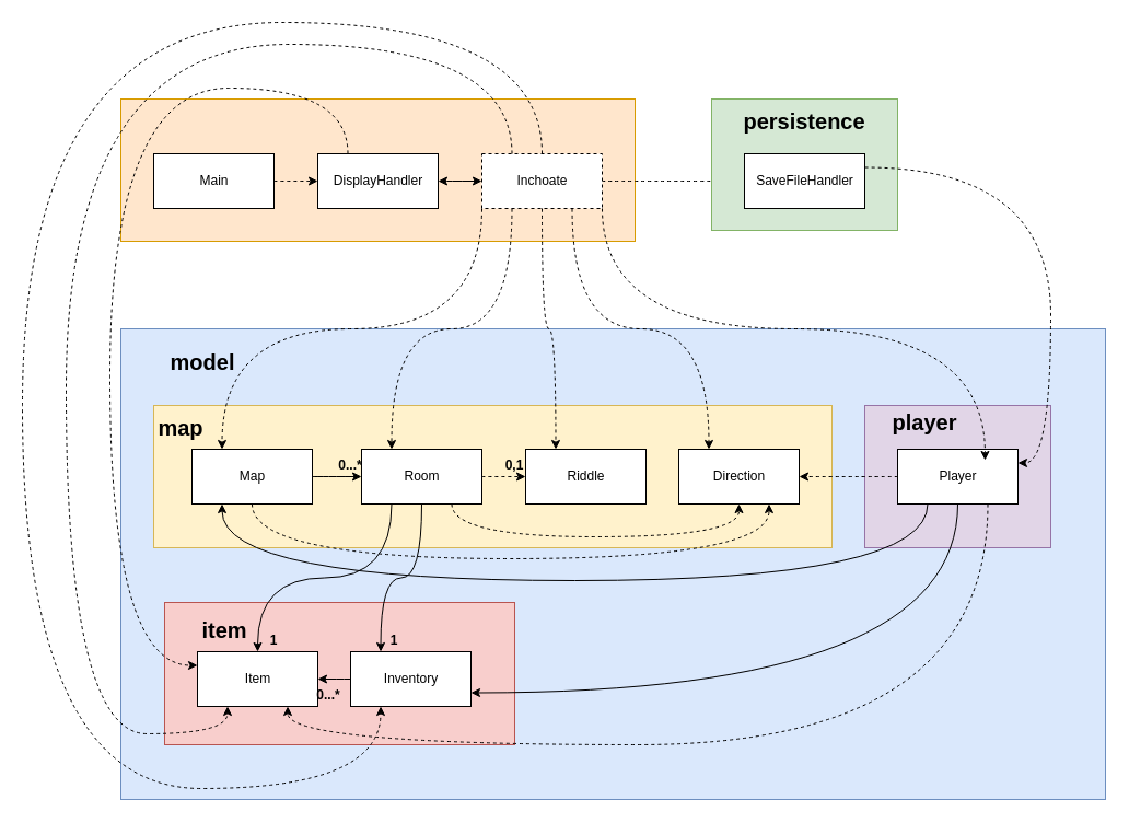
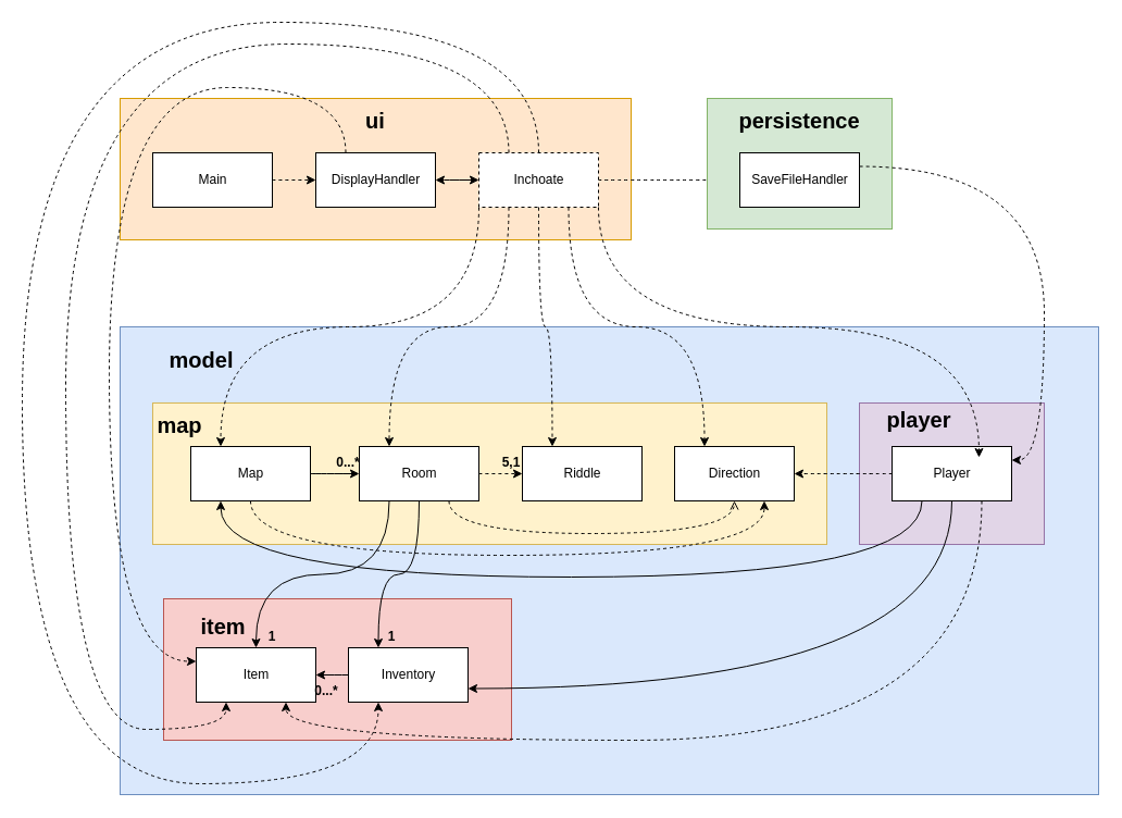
  <mxCell id="0" />
  <mxCell id="1" parent="0" />
  <mxCell id="2" value="" style="rounded=0;whiteSpace=wrap;html=1;fillColor=#ffe6cc;strokeColor=#d79b00;" vertex="1" parent="1"><mxGeometry x="110" y="90" width="470" height="130" as="geometry" /></mxCell>
  <mxCell id="3" style="edgeStyle=orthogonalEdgeStyle;curved=1;orthogonalLoop=1;jettySize=auto;html=1;exitX=1;exitY=0.5;exitDx=0;exitDy=0;entryX=0;entryY=0.5;entryDx=0;entryDy=0;startArrow=classic;startFill=1;strokeColor=#000000;fontSize=12;fontColor=#000000;" edge="1" parent="1" source="4" target="6"><mxGeometry relative="1" as="geometry" /></mxCell>
  <mxCell id="4" value="&lt;div&gt;DisplayHandler&lt;/div&gt;" style="html=1;" vertex="1" parent="1"><mxGeometry x="290" y="140" width="110" height="50" as="geometry" /></mxCell>
  <mxCell id="5" style="edgeStyle=orthogonalEdgeStyle;curved=1;orthogonalLoop=1;jettySize=auto;html=1;exitX=1;exitY=0.5;exitDx=0;exitDy=0;entryX=0;entryY=0.5;entryDx=0;entryDy=0;dashed=1;startArrow=none;startFill=0;strokeColor=#000000;fontSize=12;fontColor=#000000;" edge="1" parent="1" source="6" target="14"><mxGeometry relative="1" as="geometry" /></mxCell>
  <mxCell id="6" value="Inchoate" style="html=1;dashed=1;" vertex="1" parent="1"><mxGeometry x="440" y="140" width="110" height="50" as="geometry" /></mxCell>
  <mxCell id="7" style="edgeStyle=orthogonalEdgeStyle;curved=1;orthogonalLoop=1;jettySize=auto;html=1;exitX=1;exitY=0.5;exitDx=0;exitDy=0;dashed=1;startArrow=none;startFill=0;strokeColor=#000000;fontSize=12;fontColor=#000000;" edge="1" parent="1" source="8" target="4"><mxGeometry relative="1" as="geometry" /></mxCell>
  <mxCell id="8" value="Main" style="html=1;" vertex="1" parent="1"><mxGeometry x="140" y="140" width="110" height="50" as="geometry" /></mxCell>
+ <mxCell id="9" value="ui" style="text;html=1;align=center;verticalAlign=middle;whiteSpace=wrap;rounded=0;fontStyle=1;fontSize=20;" vertex="1" parent="1"><mxGeometry x="325" y="100" width="40" height="20" as="geometry" /></mxCell>
  <mxCell id="10" value="" style="rounded=0;whiteSpace=wrap;html=1;fontSize=1;fillColor=#dae8fc;strokeColor=#6c8ebf;" vertex="1" parent="1"><mxGeometry x="110" y="300" width="900" height="430" as="geometry" /></mxCell>
  <mxCell id="11" value="&lt;div&gt;model&lt;/div&gt;" style="text;html=1;strokeColor=none;fillColor=none;align=center;verticalAlign=middle;whiteSpace=wrap;rounded=0;fontSize=20;fontColor=#000000;fontStyle=1" vertex="1" parent="1"><mxGeometry x="165" y="320" width="40" height="20" as="geometry" /></mxCell>
  <mxCell id="12" value="" style="rounded=0;whiteSpace=wrap;html=1;fontSize=12;fillColor=#d5e8d4;strokeColor=#82b366;" vertex="1" parent="1"><mxGeometry x="650" y="90" width="170" height="120" as="geometry" /></mxCell>
  <mxCell id="13" value="&lt;div&gt;persistence&lt;/div&gt;" style="text;html=1;strokeColor=none;fillColor=none;align=center;verticalAlign=middle;whiteSpace=wrap;rounded=0;fontSize=20;fontColor=#000000;fontStyle=1" vertex="1" parent="1"><mxGeometry x="715" y="100" width="40" height="20" as="geometry" /></mxCell>
  <mxCell id="14" value="SaveFileHandler" style="html=1;fontSize=12;fontColor=#000000;" vertex="1" parent="1"><mxGeometry x="680" y="140" width="110" height="50" as="geometry" /></mxCell>
  <mxCell id="15" value="" style="rounded=0;whiteSpace=wrap;html=1;fontSize=12;fillColor=#f8cecc;strokeColor=#b85450;" vertex="1" parent="1"><mxGeometry x="150" y="550" width="320" height="130" as="geometry" /></mxCell>
  <mxCell id="16" value="" style="rounded=0;whiteSpace=wrap;html=1;fontSize=12;fillColor=#e1d5e7;strokeColor=#9673a6;" vertex="1" parent="1"><mxGeometry x="790" y="370" width="170" height="130" as="geometry" /></mxCell>
  <mxCell id="17" value="" style="rounded=0;whiteSpace=wrap;html=1;fontSize=12;fillColor=#fff2cc;strokeColor=#d6b656;" vertex="1" parent="1"><mxGeometry x="140" y="370" width="620" height="130" as="geometry" /></mxCell>
  <mxCell id="18" value="player" style="text;html=1;strokeColor=none;fillColor=none;align=center;verticalAlign=middle;whiteSpace=wrap;rounded=0;fontSize=20;fontColor=#000000;fontStyle=1" vertex="1" parent="1"><mxGeometry x="825" y="375" width="40" height="20" as="geometry" /></mxCell>
  <mxCell id="19" style="edgeStyle=orthogonalEdgeStyle;curved=1;orthogonalLoop=1;jettySize=auto;html=1;exitX=0.75;exitY=1;exitDx=0;exitDy=0;entryX=0.75;entryY=1;entryDx=0;entryDy=0;startArrow=none;startFill=0;strokeColor=#000000;fontSize=12;fontColor=#000000;dashed=1;" edge="1" parent="1" source="23" target="25"><mxGeometry relative="1" as="geometry"><Array as="points"><mxPoint x="903" y="680" /><mxPoint x="263" y="680" /></Array></mxGeometry></mxCell>
  <mxCell id="20" style="edgeStyle=orthogonalEdgeStyle;curved=1;orthogonalLoop=1;jettySize=auto;html=1;exitX=0.5;exitY=1;exitDx=0;exitDy=0;entryX=1;entryY=0.75;entryDx=0;entryDy=0;startArrow=none;startFill=0;strokeColor=#000000;fontSize=12;fontColor=#000000;" edge="1" parent="1" source="23" target="27"><mxGeometry relative="1" as="geometry" /></mxCell>
  <mxCell id="21" style="edgeStyle=orthogonalEdgeStyle;curved=1;orthogonalLoop=1;jettySize=auto;html=1;exitX=0;exitY=0.5;exitDx=0;exitDy=0;entryX=1;entryY=0.5;entryDx=0;entryDy=0;startArrow=none;startFill=0;strokeColor=#000000;fontSize=12;fontColor=#000000;dashed=1;" edge="1" parent="1" source="23" target="33"><mxGeometry relative="1" as="geometry" /></mxCell>
  <mxCell id="22" style="edgeStyle=orthogonalEdgeStyle;curved=1;orthogonalLoop=1;jettySize=auto;html=1;exitX=0.25;exitY=1;exitDx=0;exitDy=0;entryX=0.25;entryY=1;entryDx=0;entryDy=0;startArrow=none;startFill=0;strokeColor=#000000;fontSize=12;fontColor=#000000;" edge="1" parent="1" source="23" target="31"><mxGeometry relative="1" as="geometry"><Array as="points"><mxPoint x="847" y="530" /><mxPoint x="203" y="530" /></Array></mxGeometry></mxCell>
  <mxCell id="23" value="Player" style="html=1;fontSize=12;fontColor=#000000;" vertex="1" parent="1"><mxGeometry x="820" y="410" width="110" height="50" as="geometry" /></mxCell>
  <mxCell id="24" value="item" style="text;html=1;strokeColor=none;fillColor=none;align=center;verticalAlign=middle;whiteSpace=wrap;rounded=0;fontSize=20;fontColor=#000000;fontStyle=1" vertex="1" parent="1"><mxGeometry x="185" y="565" width="40" height="20" as="geometry" /></mxCell>
  <mxCell id="25" value="Item" style="html=1;fontSize=12;fontColor=#000000;" vertex="1" parent="1"><mxGeometry x="180" y="595" width="110" height="50" as="geometry" /></mxCell>
  <mxCell id="26" style="edgeStyle=orthogonalEdgeStyle;curved=1;orthogonalLoop=1;jettySize=auto;html=1;exitX=0;exitY=0.5;exitDx=0;exitDy=0;entryX=1;entryY=0.5;entryDx=0;entryDy=0;strokeColor=#000000;fontSize=12;fontColor=#000000;startArrow=none;startFill=0;" edge="1" parent="1" source="27" target="25"><mxGeometry relative="1" as="geometry" /></mxCell>
  <mxCell id="27" value="Inventory" style="html=1;fontSize=12;fontColor=#000000;" vertex="1" parent="1"><mxGeometry x="320" y="595" width="110" height="50" as="geometry" /></mxCell>
  <mxCell id="28" value="map" style="text;html=1;strokeColor=none;fillColor=none;align=center;verticalAlign=middle;whiteSpace=wrap;rounded=0;fontSize=20;fontColor=#000000;fontStyle=1" vertex="1" parent="1"><mxGeometry x="145" y="380" width="40" height="20" as="geometry" /></mxCell>
  <mxCell id="29" style="edgeStyle=orthogonalEdgeStyle;curved=1;orthogonalLoop=1;jettySize=auto;html=1;exitX=1;exitY=0.5;exitDx=0;exitDy=0;entryX=0;entryY=0.5;entryDx=0;entryDy=0;startArrow=none;startFill=0;strokeColor=#000000;fontSize=12;fontColor=#000000;" edge="1" parent="1" source="31" target="38"><mxGeometry relative="1" as="geometry" /></mxCell>
  <mxCell id="30" style="edgeStyle=orthogonalEdgeStyle;curved=1;orthogonalLoop=1;jettySize=auto;html=1;exitX=0.5;exitY=1;exitDx=0;exitDy=0;entryX=0.75;entryY=1;entryDx=0;entryDy=0;dashed=1;startArrow=none;startFill=0;strokeColor=#000000;fontSize=12;fontColor=#000000;" edge="1" parent="1" source="31" target="33"><mxGeometry relative="1" as="geometry"><Array as="points"><mxPoint x="230" y="510" /><mxPoint x="703" y="510" /></Array></mxGeometry></mxCell>
  <mxCell id="31" value="Map" style="html=1;fontSize=12;fontColor=#000000;" vertex="1" parent="1"><mxGeometry x="175" y="410" width="110" height="50" as="geometry" /></mxCell>
  <mxCell id="32" value="&lt;div&gt;Riddle&lt;/div&gt;" style="html=1;fontSize=12;fontColor=#000000;" vertex="1" parent="1"><mxGeometry x="480" y="410" width="110" height="50" as="geometry" /></mxCell>
  <mxCell id="33" value="Direction" style="html=1;fontSize=12;fontColor=#000000;" vertex="1" parent="1"><mxGeometry x="620" y="410" width="110" height="50" as="geometry" /></mxCell>
  <mxCell id="34" style="edgeStyle=orthogonalEdgeStyle;curved=1;orthogonalLoop=1;jettySize=auto;html=1;exitX=1;exitY=0.5;exitDx=0;exitDy=0;entryX=0;entryY=0.5;entryDx=0;entryDy=0;startArrow=none;startFill=0;strokeColor=#000000;fontSize=12;fontColor=#000000;dashed=1;" edge="1" parent="1" source="38" target="32"><mxGeometry relative="1" as="geometry" /></mxCell>
  <mxCell id="35" style="edgeStyle=orthogonalEdgeStyle;curved=1;orthogonalLoop=1;jettySize=auto;html=1;exitX=0.25;exitY=1;exitDx=0;exitDy=0;entryX=0.5;entryY=0;entryDx=0;entryDy=0;startArrow=none;startFill=0;strokeColor=#000000;fontSize=12;fontColor=#000000;" edge="1" parent="1" source="38" target="25"><mxGeometry relative="1" as="geometry" /></mxCell>
  <mxCell id="36" style="edgeStyle=orthogonalEdgeStyle;curved=1;orthogonalLoop=1;jettySize=auto;html=1;exitX=0.5;exitY=1;exitDx=0;exitDy=0;entryX=0.25;entryY=0;entryDx=0;entryDy=0;startArrow=none;startFill=0;strokeColor=#000000;fontSize=12;fontColor=#000000;" edge="1" parent="1" source="38" target="27"><mxGeometry relative="1" as="geometry" /></mxCell>
- <mxCell id="37" style="edgeStyle=orthogonalEdgeStyle;curved=1;orthogonalLoop=1;jettySize=auto;html=1;exitX=0.75;exitY=1;exitDx=0;exitDy=0;entryX=0.5;entryY=1;entryDx=0;entryDy=0;startArrow=none;startFill=0;strokeColor=#000000;fontSize=12;fontColor=#000000;dashed=1;" edge="1" parent="1" source="38" target="33"><mxGeometry relative="1" as="geometry"><Array as="points"><mxPoint x="413" y="490" /><mxPoint x="675" y="490" /></Array></mxGeometry></mxCell>
+ <mxCell id="37" style="edgeStyle=orthogonalEdgeStyle;curved=1;orthogonalLoop=1;jettySize=auto;html=1;exitX=0.75;exitY=1;exitDx=0;exitDy=0;entryX=0.5;entryY=1;entryDx=0;entryDy=0;startArrow=none;startFill=0;strokeColor=#000000;fontSize=12;fontColor=#000000;dashed=1;endArrow=open;" edge="1" parent="1" source="38" target="33"><mxGeometry relative="1" as="geometry"><Array as="points"><mxPoint x="413" y="490" /><mxPoint x="675" y="490" /></Array></mxGeometry></mxCell>
  <mxCell id="38" value="Room" style="html=1;fontSize=12;fontColor=#000000;" vertex="1" parent="1"><mxGeometry x="330" y="410" width="110" height="50" as="geometry" /></mxCell>
  <mxCell id="39" value="0...*" style="text;html=1;strokeColor=none;fillColor=none;align=center;verticalAlign=middle;whiteSpace=wrap;rounded=0;fontSize=12;fontColor=#000000;fontStyle=1" vertex="1" parent="1"><mxGeometry x="280" y="625" width="40" height="20" as="geometry" /></mxCell>
  <mxCell id="40" value="0...*" style="text;html=1;strokeColor=none;fillColor=none;align=center;verticalAlign=middle;whiteSpace=wrap;rounded=0;fontSize=12;fontColor=#000000;fontStyle=1" vertex="1" parent="1"><mxGeometry x="300" y="415" width="40" height="20" as="geometry" /></mxCell>
- <mxCell id="41" value="0,1" style="text;html=1;strokeColor=none;fillColor=none;align=center;verticalAlign=middle;whiteSpace=wrap;rounded=0;fontSize=12;fontColor=#000000;fontStyle=1" vertex="1" parent="1"><mxGeometry x="450" y="415" width="40" height="20" as="geometry" /></mxCell>
+ <mxCell id="41" value="5,1" style="text;html=1;strokeColor=none;fillColor=none;align=center;verticalAlign=middle;whiteSpace=wrap;rounded=0;fontSize=12;fontColor=#000000;fontStyle=1" vertex="1" parent="1"><mxGeometry x="450" y="415" width="40" height="20" as="geometry" /></mxCell>
  <mxCell id="42" style="edgeStyle=orthogonalEdgeStyle;curved=1;orthogonalLoop=1;jettySize=auto;html=1;exitX=1;exitY=0.25;exitDx=0;exitDy=0;entryX=1;entryY=0.25;entryDx=0;entryDy=0;startArrow=none;startFill=0;strokeColor=#000000;fontSize=12;fontColor=#000000;dashed=1;" edge="1" parent="1" source="14" target="23"><mxGeometry relative="1" as="geometry"><Array as="points"><mxPoint x="960" y="153" /><mxPoint x="960" y="423" /></Array></mxGeometry></mxCell>
  <mxCell id="43" style="edgeStyle=orthogonalEdgeStyle;curved=1;orthogonalLoop=1;jettySize=auto;html=1;exitX=0.25;exitY=0;exitDx=0;exitDy=0;entryX=0.25;entryY=1;entryDx=0;entryDy=0;dashed=1;startArrow=none;startFill=0;strokeColor=#000000;fontSize=12;fontColor=#000000;" edge="1" parent="1" source="6" target="25"><mxGeometry relative="1" as="geometry"><Array as="points"><mxPoint x="467" y="40" /><mxPoint x="60" y="40" /><mxPoint x="60" y="670" /><mxPoint x="207" y="670" /></Array></mxGeometry></mxCell>
  <mxCell id="44" style="edgeStyle=orthogonalEdgeStyle;curved=1;orthogonalLoop=1;jettySize=auto;html=1;exitX=0.5;exitY=0;exitDx=0;exitDy=0;entryX=0.25;entryY=1;entryDx=0;entryDy=0;dashed=1;startArrow=none;startFill=0;strokeColor=#000000;fontSize=12;fontColor=#000000;" edge="1" parent="1" source="6" target="27"><mxGeometry relative="1" as="geometry"><Array as="points"><mxPoint x="495" y="20" /><mxPoint x="20" y="20" /><mxPoint x="20" y="720" /><mxPoint x="347" y="720" /></Array></mxGeometry></mxCell>
  <mxCell id="45" style="edgeStyle=orthogonalEdgeStyle;curved=1;orthogonalLoop=1;jettySize=auto;html=1;exitX=0;exitY=1;exitDx=0;exitDy=0;entryX=0.25;entryY=0;entryDx=0;entryDy=0;dashed=1;startArrow=none;startFill=0;strokeColor=#000000;fontSize=12;fontColor=#000000;" edge="1" parent="1" source="6" target="31"><mxGeometry relative="1" as="geometry" /></mxCell>
  <mxCell id="46" style="edgeStyle=orthogonalEdgeStyle;curved=1;orthogonalLoop=1;jettySize=auto;html=1;exitX=0.5;exitY=1;exitDx=0;exitDy=0;entryX=0.25;entryY=0;entryDx=0;entryDy=0;dashed=1;startArrow=none;startFill=0;strokeColor=#000000;fontSize=12;fontColor=#000000;" edge="1" parent="1" source="6" target="32"><mxGeometry relative="1" as="geometry" /></mxCell>
  <mxCell id="47" style="edgeStyle=orthogonalEdgeStyle;curved=1;orthogonalLoop=1;jettySize=auto;html=1;exitX=0.25;exitY=1;exitDx=0;exitDy=0;entryX=0.25;entryY=0;entryDx=0;entryDy=0;dashed=1;startArrow=none;startFill=0;strokeColor=#000000;fontSize=12;fontColor=#000000;" edge="1" parent="1" source="6" target="38"><mxGeometry relative="1" as="geometry" /></mxCell>
  <mxCell id="48" style="edgeStyle=orthogonalEdgeStyle;curved=1;orthogonalLoop=1;jettySize=auto;html=1;exitX=1;exitY=1;exitDx=0;exitDy=0;entryX=0.727;entryY=0.2;entryDx=0;entryDy=0;entryPerimeter=0;dashed=1;startArrow=none;startFill=0;strokeColor=#000000;fontSize=12;fontColor=#000000;" edge="1" parent="1" source="6" target="23"><mxGeometry relative="1" as="geometry" /></mxCell>
  <mxCell id="49" style="edgeStyle=orthogonalEdgeStyle;curved=1;orthogonalLoop=1;jettySize=auto;html=1;exitX=0.75;exitY=1;exitDx=0;exitDy=0;entryX=0.25;entryY=0;entryDx=0;entryDy=0;dashed=1;startArrow=none;startFill=0;strokeColor=#000000;fontSize=12;fontColor=#000000;" edge="1" parent="1" source="6" target="33"><mxGeometry relative="1" as="geometry" /></mxCell>
  <mxCell id="50" style="edgeStyle=orthogonalEdgeStyle;curved=1;orthogonalLoop=1;jettySize=auto;html=1;exitX=0.25;exitY=0;exitDx=0;exitDy=0;entryX=0;entryY=0.25;entryDx=0;entryDy=0;dashed=1;startArrow=none;startFill=0;strokeColor=#000000;fontSize=12;fontColor=#000000;" edge="1" parent="1" source="4" target="25"><mxGeometry relative="1" as="geometry"><Array as="points"><mxPoint x="317" y="80" /><mxPoint x="100" y="80" /><mxPoint x="100" y="607" /></Array></mxGeometry></mxCell>
  <mxCell id="51" value="1" style="text;html=1;strokeColor=none;fillColor=none;align=center;verticalAlign=middle;whiteSpace=wrap;rounded=0;fontSize=12;fontColor=#000000;fontStyle=1" vertex="1" parent="1"><mxGeometry x="230" y="575" width="40" height="20" as="geometry" /></mxCell>
  <mxCell id="52" value="1" style="text;html=1;strokeColor=none;fillColor=none;align=center;verticalAlign=middle;whiteSpace=wrap;rounded=0;fontSize=12;fontColor=#000000;fontStyle=1" vertex="1" parent="1"><mxGeometry x="340" y="575" width="40" height="20" as="geometry" /></mxCell>
